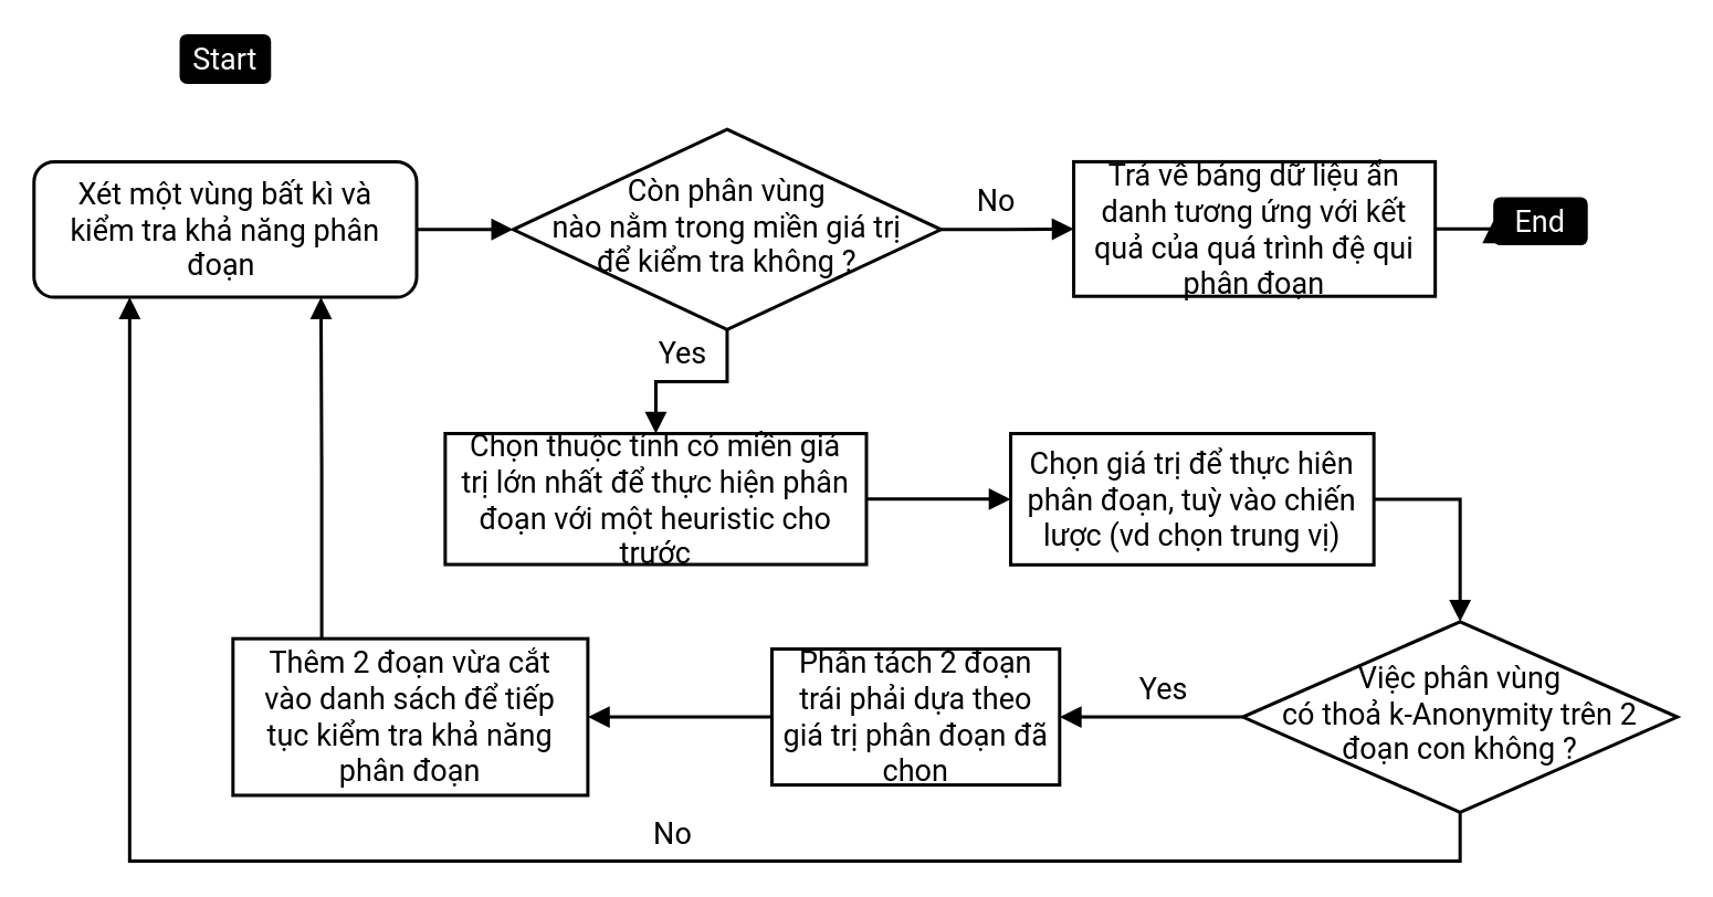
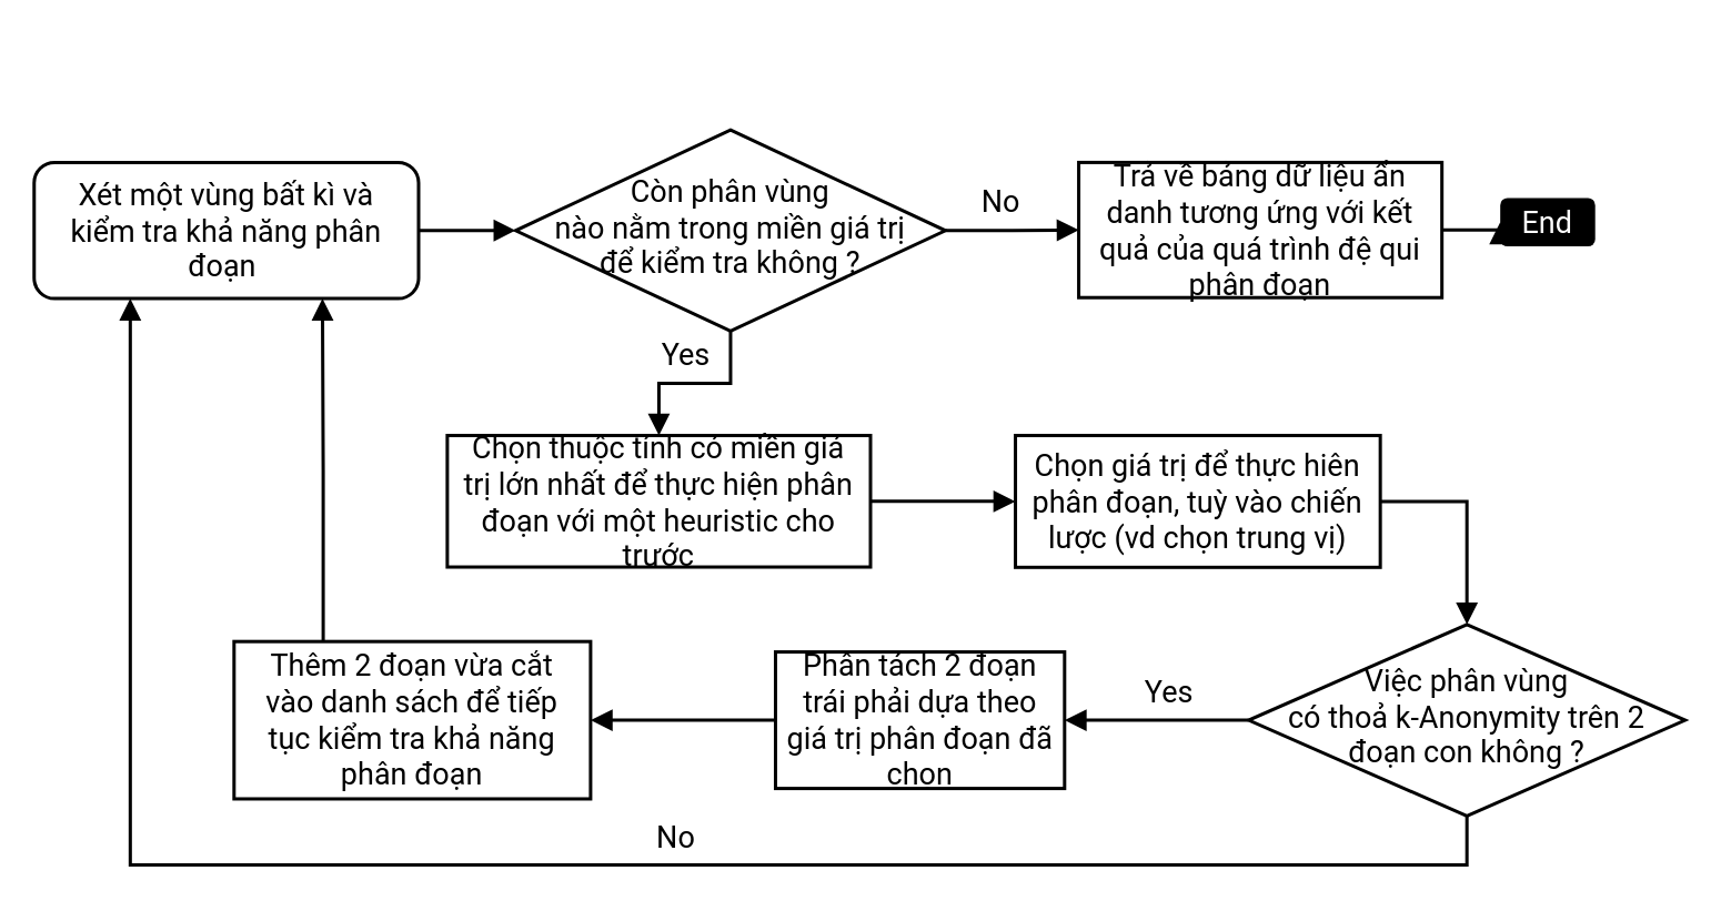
  <mxCell id="0" />
  <mxCell id="1" parent="0" />
  <mxCell id="2" value="Xét một vùng bất kì và kiểm tra khả năng phân đoạn&amp;nbsp;" style="whiteSpace=wrap;html=1;fontSize=18;glass=0;strokeWidth=2;shadow=0;spacingLeft=5;spacingRight=5;gradientColor=#ffffff;fillColor=none;fontFamily=roboto;fontSource=https%3A%2F%2Ffonts.googleapis.com%2Fcss2%3Ffamily%3DRoboto%26display%3Dswap;rounded=1;" parent="1" vertex="1"><mxGeometry x="20.01" y="97" width="230.75" height="81.76" as="geometry" /></mxCell>
  <mxCell id="3" value="No" style="edgeStyle=orthogonalEdgeStyle;rounded=0;html=1;jettySize=auto;orthogonalLoop=1;fontSize=18;endArrow=block;endFill=1;endSize=8;strokeWidth=2;shadow=0;labelBackgroundColor=none;fontFamily=roboto;fontSource=https%3A%2F%2Ffonts.googleapis.com%2Fcss2%3Ffamily%3DRoboto%26display%3Dswap;exitX=0.5;exitY=1;exitDx=0;exitDy=0;entryX=0.25;entryY=1;entryDx=0;entryDy=0;" parent="1" source="16" target="2" edge="1"><mxGeometry x="-0.138" y="-18" relative="1" as="geometry"><mxPoint y="1" as="offset" /><mxPoint x="629" y="519.5" as="sourcePoint" /><mxPoint x="-8" y="145" as="targetPoint" /><Array as="points"><mxPoint x="880" y="519" /><mxPoint x="78" y="519" /></Array></mxGeometry></mxCell>
  <mxCell id="4" value="Thêm 2 đoạn vừa cắt vào danh sách để tiếp tục kiểm tra khả năng phân đoạn" style="rounded=0;whiteSpace=wrap;html=1;fontSize=18;glass=0;strokeWidth=2;shadow=0;spacingLeft=5;spacingRight=5;gradientColor=#ffffff;fillColor=none;fontFamily=roboto;fontSource=https%3A%2F%2Ffonts.googleapis.com%2Fcss2%3Ffamily%3DRoboto%26display%3Dswap;" parent="1" vertex="1"><mxGeometry x="140" y="384.75" width="213.99" height="94.5" as="geometry" /></mxCell>
- <mxCell id="5" value="Start" style="rounded=1;whiteSpace=wrap;html=1;fontSize=18;glass=0;strokeWidth=1;shadow=0;fontColor=#FFFFFF;perimeterSpacing=0;fontFamily=roboto;fontSource=https%3A%2F%2Ffonts.googleapis.com%2Fcss2%3Ffamily%3DRoboto%26display%3Dswap;strokeColor=none;fillColor=#000000;" parent="1" vertex="1"><mxGeometry x="107.82" y="20" width="55.13" height="30" as="geometry" /></mxCell>
  <mxCell id="6" value="Còn phân vùng &lt;br&gt;nào nằm trong miền giá trị &lt;br&gt;để kiểm tra không ?" style="rhombus;whiteSpace=wrap;html=1;shadow=0;fontFamily=roboto;fontSize=18;align=center;strokeWidth=2;spacing=6;spacingTop=-4;gradientColor=#ffffff;fillColor=none;fontSource=https%3A%2F%2Ffonts.googleapis.com%2Fcss2%3Ffamily%3DRoboto%26display%3Dswap;" parent="1" vertex="1"><mxGeometry x="309" y="77.53" width="258" height="120.72" as="geometry" /></mxCell>
  <mxCell id="7" value="Trả về bảng dữ liệu ẩn danh tương ứng với kết quả của quá trình đệ qui phân đoạn" style="rounded=0;whiteSpace=wrap;html=1;fontSize=18;glass=0;strokeWidth=2;shadow=0;spacingLeft=5;spacingRight=5;gradientColor=#ffffff;fillColor=none;fontFamily=roboto;fontSource=https%3A%2F%2Ffonts.googleapis.com%2Fcss2%3Ffamily%3DRoboto%26display%3Dswap;" parent="1" vertex="1"><mxGeometry x="647" y="97" width="218" height="81.18" as="geometry" /></mxCell>
  <mxCell id="8" value="End" style="rounded=1;whiteSpace=wrap;html=1;fontSize=18;glass=0;strokeWidth=1;shadow=0;fontColor=#FFFFFF;perimeterSpacing=0;fontFamily=roboto;fontSource=https%3A%2F%2Ffonts.googleapis.com%2Fcss2%3Ffamily%3DRoboto%26display%3Dswap;strokeColor=none;fillColor=#000000;" parent="1" vertex="1"><mxGeometry x="900" y="118.33" width="57" height="29.12" as="geometry" /></mxCell>
  <mxCell id="9" value="" style="rounded=0;html=1;jettySize=auto;orthogonalLoop=1;fontSize=18;endArrow=block;endFill=1;endSize=8;strokeWidth=2;shadow=0;labelBackgroundColor=none;edgeStyle=orthogonalEdgeStyle;exitX=1;exitY=0.5;exitDx=0;exitDy=0;entryX=0;entryY=0.5;entryDx=0;entryDy=0;fontFamily=roboto;fontSource=https%3A%2F%2Ffonts.googleapis.com%2Fcss2%3Ffamily%3DRoboto%26display%3Dswap;" parent="1" source="7" target="8" edge="1"><mxGeometry relative="1" as="geometry"><mxPoint x="879.25" y="179" as="sourcePoint" /><mxPoint x="974.25" y="179" as="targetPoint" /></mxGeometry></mxCell>
  <mxCell id="10" value="No" style="rounded=0;html=1;jettySize=auto;orthogonalLoop=1;fontSize=18;endArrow=block;endFill=1;endSize=8;strokeWidth=2;shadow=0;labelBackgroundColor=none;edgeStyle=orthogonalEdgeStyle;exitX=1;exitY=0.5;exitDx=0;exitDy=0;entryX=0;entryY=0.5;entryDx=0;entryDy=0;fontFamily=roboto;fontSource=https%3A%2F%2Ffonts.googleapis.com%2Fcss2%3Ffamily%3DRoboto%26display%3Dswap;" parent="1" source="6" target="7" edge="1"><mxGeometry x="-0.182" y="18" relative="1" as="geometry"><mxPoint as="offset" /><mxPoint x="589" y="192" as="sourcePoint" /><mxPoint x="699" y="192" as="targetPoint" /></mxGeometry></mxCell>
  <mxCell id="11" value="" style="rounded=0;html=1;jettySize=auto;orthogonalLoop=1;fontSize=18;endArrow=block;endFill=1;endSize=8;strokeWidth=2;shadow=0;labelBackgroundColor=none;edgeStyle=orthogonalEdgeStyle;entryX=0;entryY=0.5;entryDx=0;entryDy=0;exitX=1;exitY=0.5;exitDx=0;exitDy=0;fontFamily=roboto;fontSource=https%3A%2F%2Ffonts.googleapis.com%2Fcss2%3Ffamily%3DRoboto%26display%3Dswap;" parent="1" source="2" target="6" edge="1"><mxGeometry relative="1" as="geometry"><mxPoint x="261" y="191.005" as="sourcePoint" /><mxPoint x="368.25" y="191" as="targetPoint" /></mxGeometry></mxCell>
  <mxCell id="12" value="Yes" style="edgeStyle=orthogonalEdgeStyle;rounded=0;html=1;jettySize=auto;orthogonalLoop=1;fontSize=18;endArrow=block;endFill=1;endSize=8;strokeWidth=2;shadow=0;labelBackgroundColor=none;exitX=0.5;exitY=1;exitDx=0;exitDy=0;fontFamily=roboto;fontSource=https%3A%2F%2Ffonts.googleapis.com%2Fcss2%3Ffamily%3DRoboto%26display%3Dswap;entryX=0.5;entryY=0;entryDx=0;entryDy=0;" parent="1" source="6" target="13" edge="1"><mxGeometry x="0.104" y="-18" relative="1" as="geometry"><mxPoint as="offset" /><mxPoint x="366.25" y="365.5" as="sourcePoint" /><mxPoint x="402" y="245" as="targetPoint" /></mxGeometry></mxCell>
  <mxCell id="13" value="Chọn thuộc tính có miền giá trị lớn nhất để thực hiện phân đoạn với một heuristic cho trước" style="rounded=0;whiteSpace=wrap;html=1;fontSize=18;glass=0;strokeWidth=2;shadow=0;spacingLeft=5;spacingRight=5;gradientColor=#ffffff;fillColor=none;fontFamily=roboto;fontSource=https%3A%2F%2Ffonts.googleapis.com%2Fcss2%3Ffamily%3DRoboto%26display%3Dswap;" parent="1" vertex="1"><mxGeometry x="268" y="261" width="254" height="79" as="geometry" /></mxCell>
  <mxCell id="14" value="Chọn giá trị để thực hiên phân đoạn, tuỳ vào chiến lược (vd chọn trung vị)" style="rounded=0;whiteSpace=wrap;html=1;fontSize=18;glass=0;strokeWidth=2;shadow=0;spacingLeft=5;spacingRight=5;gradientColor=#ffffff;fillColor=none;fontFamily=roboto;fontSource=https%3A%2F%2Ffonts.googleapis.com%2Fcss2%3Ffamily%3DRoboto%26display%3Dswap;" parent="1" vertex="1"><mxGeometry x="609" y="261" width="219" height="79.19" as="geometry" /></mxCell>
  <mxCell id="15" value="" style="rounded=0;html=1;jettySize=auto;orthogonalLoop=1;fontSize=18;endArrow=block;endFill=1;endSize=8;strokeWidth=2;shadow=0;labelBackgroundColor=none;edgeStyle=orthogonalEdgeStyle;exitX=1;exitY=0.5;exitDx=0;exitDy=0;fontFamily=roboto;fontSource=https%3A%2F%2Ffonts.googleapis.com%2Fcss2%3Ffamily%3DRoboto%26display%3Dswap;entryX=0;entryY=0.5;entryDx=0;entryDy=0;" parent="1" source="13" target="14" edge="1"><mxGeometry relative="1" as="geometry"><mxPoint x="833" y="147.885" as="sourcePoint" /><mxPoint x="795" y="315" as="targetPoint" /></mxGeometry></mxCell>
  <mxCell id="16" value="Việc phân vùng&lt;br&gt;có thoả k-Anonymity trên 2 &lt;br&gt;đoạn con không ?" style="rhombus;whiteSpace=wrap;html=1;shadow=0;fontFamily=roboto;fontSize=18;align=center;strokeWidth=2;spacing=6;spacingTop=-4;gradientColor=#ffffff;fillColor=none;fontSource=https%3A%2F%2Ffonts.googleapis.com%2Fcss2%3Ffamily%3DRoboto%26display%3Dswap;" parent="1" vertex="1"><mxGeometry x="749" y="374.5" width="262" height="115" as="geometry" /></mxCell>
  <mxCell id="17" value="" style="rounded=0;html=1;jettySize=auto;orthogonalLoop=1;fontSize=18;endArrow=block;endFill=1;endSize=8;strokeWidth=2;shadow=0;labelBackgroundColor=none;edgeStyle=orthogonalEdgeStyle;exitX=1;exitY=0.5;exitDx=0;exitDy=0;fontFamily=roboto;fontSource=https%3A%2F%2Ffonts.googleapis.com%2Fcss2%3Ffamily%3DRoboto%26display%3Dswap;entryX=0.5;entryY=0;entryDx=0;entryDy=0;" parent="1" source="14" target="16" edge="1"><mxGeometry relative="1" as="geometry"><mxPoint x="719" y="304.88" as="sourcePoint" /><mxPoint x="791" y="305.005" as="targetPoint" /></mxGeometry></mxCell>
  <mxCell id="18" value="Yes" style="edgeStyle=orthogonalEdgeStyle;rounded=0;html=1;jettySize=auto;orthogonalLoop=1;fontSize=18;endArrow=block;endFill=1;endSize=8;strokeWidth=2;shadow=0;labelBackgroundColor=none;fontFamily=roboto;fontSource=https%3A%2F%2Ffonts.googleapis.com%2Fcss2%3Ffamily%3DRoboto%26display%3Dswap;entryX=1;entryY=0.5;entryDx=0;entryDy=0;exitX=0;exitY=0.5;exitDx=0;exitDy=0;" parent="1" source="16" target="19" edge="1"><mxGeometry x="-0.138" y="-18" relative="1" as="geometry"><mxPoint y="1" as="offset" /><mxPoint x="787" y="554" as="sourcePoint" /><mxPoint x="732" y="461" as="targetPoint" /></mxGeometry></mxCell>
  <mxCell id="19" value="Phân tách 2 đoạn trái phải dựa theo giá trị phân đoạn đã chọn" style="rounded=0;whiteSpace=wrap;html=1;fontSize=18;glass=0;strokeWidth=2;shadow=0;spacingLeft=5;spacingRight=5;gradientColor=#ffffff;fillColor=none;fontFamily=roboto;fontSource=https%3A%2F%2Ffonts.googleapis.com%2Fcss2%3Ffamily%3DRoboto%26display%3Dswap;" parent="1" vertex="1"><mxGeometry x="465" y="391" width="173.5" height="82" as="geometry" /></mxCell>
  <mxCell id="20" value="" style="rounded=0;html=1;jettySize=auto;orthogonalLoop=1;fontSize=18;endArrow=block;endFill=1;endSize=8;strokeWidth=2;shadow=0;labelBackgroundColor=none;edgeStyle=orthogonalEdgeStyle;entryX=1;entryY=0.5;entryDx=0;entryDy=0;exitX=0;exitY=0.5;exitDx=0;exitDy=0;fontFamily=roboto;fontSource=https%3A%2F%2Ffonts.googleapis.com%2Fcss2%3Ffamily%3DRoboto%26display%3Dswap;" parent="1" source="19" target="4" edge="1"><mxGeometry relative="1" as="geometry"><mxPoint x="148" y="478" as="sourcePoint" /><mxPoint x="207.24" y="478.005" as="targetPoint" /></mxGeometry></mxCell>
  <mxCell id="21" value="" style="rounded=0;html=1;jettySize=auto;orthogonalLoop=1;fontSize=18;endArrow=block;endFill=1;endSize=8;strokeWidth=2;shadow=0;labelBackgroundColor=none;edgeStyle=orthogonalEdgeStyle;entryX=0.75;entryY=1;entryDx=0;entryDy=0;exitX=0.25;exitY=0;exitDx=0;exitDy=0;fontFamily=roboto;fontSource=https%3A%2F%2Ffonts.googleapis.com%2Fcss2%3Ffamily%3DRoboto%26display%3Dswap;" parent="1" source="4" target="2" edge="1"><mxGeometry relative="1" as="geometry"><mxPoint x="53" y="276" as="sourcePoint" /><mxPoint x="112.24" y="276.005" as="targetPoint" /></mxGeometry></mxCell>
